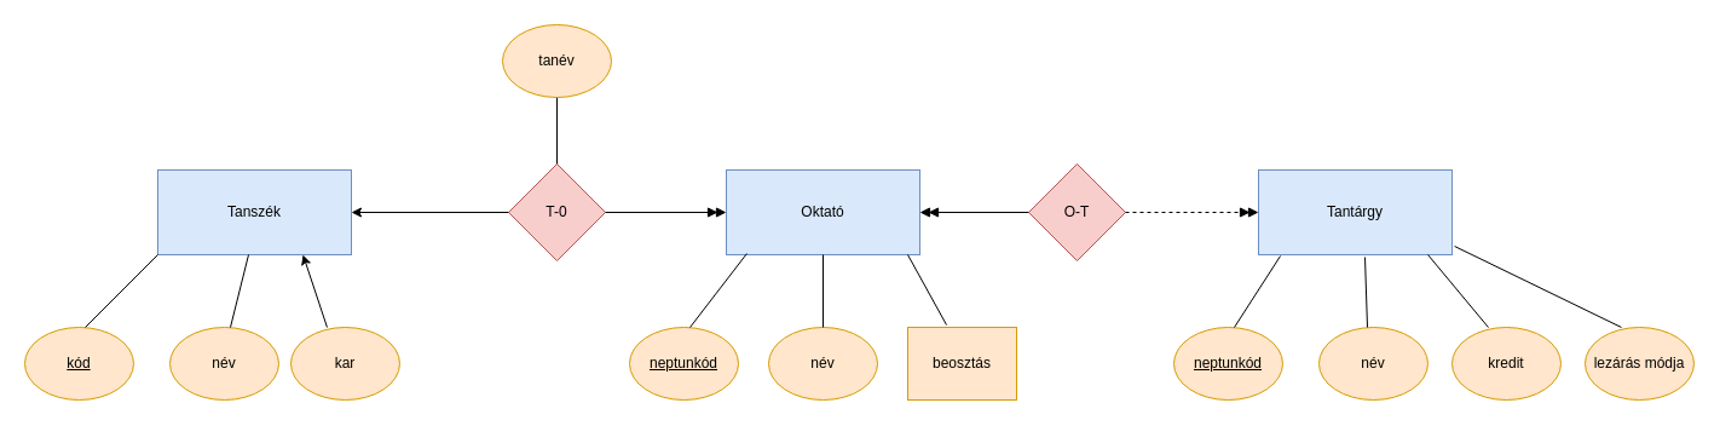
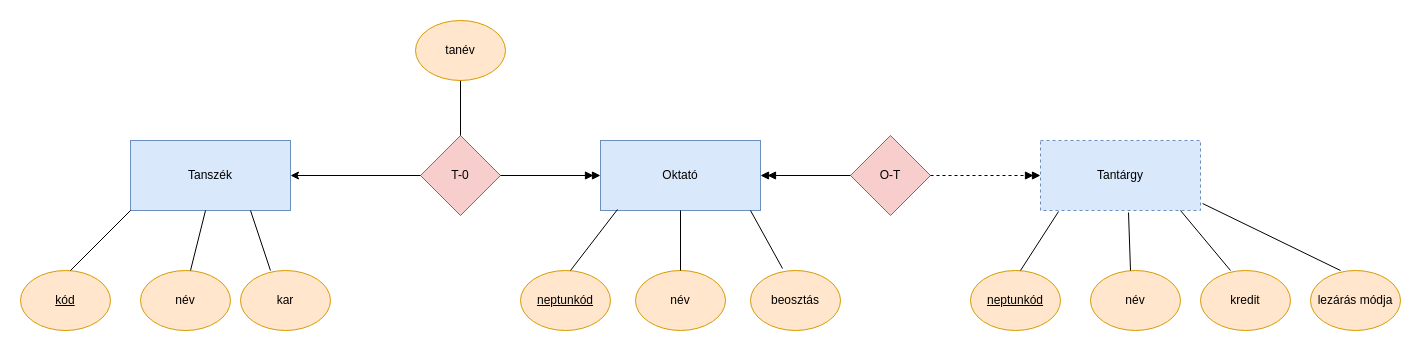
  <mxCell id="0" />
  <mxCell id="1" parent="0" />
  <mxCell id="2" value="Tanszék" style="rounded=0;whiteSpace=wrap;html=1;fillColor=#dae8fc;strokeColor=#6c8ebf;" vertex="1" parent="1"><mxGeometry x="130" y="140" width="160" height="70" as="geometry" /></mxCell>
  <mxCell id="3" value="Oktató" style="rounded=0;whiteSpace=wrap;html=1;fillColor=#dae8fc;strokeColor=#6c8ebf;" vertex="1" parent="1"><mxGeometry x="600" y="140" width="160" height="70" as="geometry" /></mxCell>
  <mxCell id="4" value="T-0" style="rhombus;whiteSpace=wrap;html=1;fillColor=#f8cecc;strokeColor=#b85450;" vertex="1" parent="1"><mxGeometry x="420" y="135" width="80" height="80" as="geometry" /></mxCell>
  <mxCell id="5" value="&lt;u&gt;kód&lt;/u&gt;" style="ellipse;whiteSpace=wrap;html=1;fillColor=#ffe6cc;strokeColor=#d79b00;" vertex="1" parent="1"><mxGeometry x="20" y="270" width="90" height="60" as="geometry" /></mxCell>
  <mxCell id="6" value="név" style="ellipse;whiteSpace=wrap;html=1;fillColor=#ffe6cc;strokeColor=#d79b00;" vertex="1" parent="1"><mxGeometry x="140" y="270" width="90" height="60" as="geometry" /></mxCell>
  <mxCell id="7" value="kar" style="ellipse;whiteSpace=wrap;html=1;fillColor=#ffe6cc;strokeColor=#d79b00;" vertex="1" parent="1"><mxGeometry x="240" y="270" width="90" height="60" as="geometry" /></mxCell>
  <mxCell id="8" value="&lt;u&gt;neptunkód&lt;/u&gt;" style="ellipse;whiteSpace=wrap;html=1;fillColor=#ffe6cc;strokeColor=#d79b00;" vertex="1" parent="1"><mxGeometry x="520" y="270" width="90" height="60" as="geometry" /></mxCell>
  <mxCell id="9" value="név" style="ellipse;whiteSpace=wrap;html=1;fillColor=#ffe6cc;strokeColor=#d79b00;" vertex="1" parent="1"><mxGeometry x="635" y="270" width="90" height="60" as="geometry" /></mxCell>
- <mxCell id="10" value="beosztás" style="whiteSpace=wrap;html=1;fillColor=#ffe6cc;strokeColor=#d79b00;rounded=0;" vertex="1" parent="1"><mxGeometry x="750" y="270" width="90" height="60" as="geometry" /></mxCell>
+ <mxCell id="10" value="beosztás" style="ellipse;whiteSpace=wrap;html=1;fillColor=#ffe6cc;strokeColor=#d79b00;" vertex="1" parent="1"><mxGeometry x="750" y="270" width="90" height="60" as="geometry" /></mxCell>
  <mxCell id="11" value="" style="endArrow=none;html=1;rounded=0;entryX=0;entryY=1;entryDx=0;entryDy=0;" edge="1" parent="1" target="2"><mxGeometry width="50" height="50" relative="1" as="geometry"><mxPoint x="70" y="270" as="sourcePoint" /><mxPoint x="120" y="220" as="targetPoint" /></mxGeometry></mxCell>
- <mxCell id="12" value="" style="endArrow=classic;html=1;rounded=0;entryX=0.75;entryY=1;entryDx=0;entryDy=0;exitX=0.333;exitY=0;exitDx=0;exitDy=0;exitPerimeter=0;" edge="1" parent="1" source="7" target="2"><mxGeometry width="50" height="50" relative="1" as="geometry"><mxPoint x="260" y="270" as="sourcePoint" /><mxPoint x="310" y="220" as="targetPoint" /></mxGeometry></mxCell>
+ <mxCell id="12" value="" style="endArrow=none;html=1;rounded=0;entryX=0.75;entryY=1;entryDx=0;entryDy=0;exitX=0.333;exitY=0;exitDx=0;exitDy=0;exitPerimeter=0;" edge="1" parent="1" source="7" target="2"><mxGeometry width="50" height="50" relative="1" as="geometry"><mxPoint x="260" y="270" as="sourcePoint" /><mxPoint x="310" y="220" as="targetPoint" /></mxGeometry></mxCell>
  <mxCell id="13" value="" style="endArrow=classic;html=1;rounded=0;exitX=0;exitY=0.5;exitDx=0;exitDy=0;entryX=1;entryY=0.5;entryDx=0;entryDy=0;endFill=1;" edge="1" parent="1" source="4" target="2"><mxGeometry width="50" height="50" relative="1" as="geometry"><mxPoint x="370" y="185" as="sourcePoint" /><mxPoint x="420" y="135" as="targetPoint" /></mxGeometry></mxCell>
  <mxCell id="14" value="" style="endArrow=doubleBlock;html=1;rounded=0;entryX=0;entryY=0.5;entryDx=0;entryDy=0;exitX=1;exitY=0.5;exitDx=0;exitDy=0;endFill=1;" edge="1" parent="1" source="4" target="3"><mxGeometry width="50" height="50" relative="1" as="geometry"><mxPoint x="490" y="185" as="sourcePoint" /><mxPoint x="540" y="135" as="targetPoint" /></mxGeometry></mxCell>
  <mxCell id="15" value="O-T" style="rhombus;whiteSpace=wrap;html=1;fillColor=#f8cecc;strokeColor=#b85450;" vertex="1" parent="1"><mxGeometry x="850" y="135" width="80" height="80" as="geometry" /></mxCell>
- <mxCell id="16" value="Tantárgy" style="rounded=0;whiteSpace=wrap;html=1;fillColor=#dae8fc;strokeColor=#6c8ebf;" vertex="1" parent="1"><mxGeometry x="1040" y="140" width="160" height="70" as="geometry" /></mxCell>
+ <mxCell id="16" value="Tantárgy" style="rounded=0;whiteSpace=wrap;html=1;fillColor=#dae8fc;strokeColor=#6c8ebf;dashed=1;" vertex="1" parent="1"><mxGeometry x="1040" y="140" width="160" height="70" as="geometry" /></mxCell>
  <mxCell id="17" value="" style="endArrow=none;html=1;rounded=0;" edge="1" parent="1"><mxGeometry width="50" height="50" relative="1" as="geometry"><mxPoint x="190" y="270" as="sourcePoint" /><mxPoint x="205" y="210" as="targetPoint" /></mxGeometry></mxCell>
  <mxCell id="18" value="" style="endArrow=none;html=1;rounded=0;" edge="1" parent="1"><mxGeometry width="50" height="50" relative="1" as="geometry"><mxPoint x="460" y="135" as="sourcePoint" /><mxPoint x="460" y="60" as="targetPoint" /></mxGeometry></mxCell>
  <mxCell id="19" value="" style="endArrow=doubleBlock;html=1;rounded=0;entryX=0;entryY=0.5;entryDx=0;entryDy=0;exitX=1;exitY=0.5;exitDx=0;exitDy=0;endFill=1;dashed=1;" edge="1" parent="1" source="15" target="16"><mxGeometry width="50" height="50" relative="1" as="geometry"><mxPoint x="930" y="180" as="sourcePoint" /><mxPoint x="980" y="130" as="targetPoint" /></mxGeometry></mxCell>
  <mxCell id="20" value="" style="endArrow=doubleBlock;html=1;rounded=0;exitX=0;exitY=0.5;exitDx=0;exitDy=0;entryX=1;entryY=0.5;entryDx=0;entryDy=0;endFill=1;" edge="1" parent="1" source="15" target="3"><mxGeometry width="50" height="50" relative="1" as="geometry"><mxPoint x="725" y="217" as="sourcePoint" /><mxPoint x="775" y="167" as="targetPoint" /></mxGeometry></mxCell>
  <mxCell id="21" value="" style="endArrow=none;html=1;rounded=0;entryX=0.106;entryY=0.986;entryDx=0;entryDy=0;entryPerimeter=0;" edge="1" parent="1" target="3"><mxGeometry width="50" height="50" relative="1" as="geometry"><mxPoint x="570" y="270" as="sourcePoint" /><mxPoint x="620" y="220" as="targetPoint" /></mxGeometry></mxCell>
  <mxCell id="22" value="" style="endArrow=none;html=1;rounded=0;entryX=0.5;entryY=1;entryDx=0;entryDy=0;exitX=0.5;exitY=0;exitDx=0;exitDy=0;" edge="1" parent="1" source="9" target="3"><mxGeometry width="50" height="50" relative="1" as="geometry"><mxPoint x="675" y="270" as="sourcePoint" /><mxPoint x="725" y="220" as="targetPoint" /></mxGeometry></mxCell>
  <mxCell id="23" value="" style="endArrow=none;html=1;rounded=0;exitX=0.356;exitY=-0.033;exitDx=0;exitDy=0;exitPerimeter=0;" edge="1" parent="1" source="10"><mxGeometry width="50" height="50" relative="1" as="geometry"><mxPoint x="700" y="260" as="sourcePoint" /><mxPoint x="750" y="210" as="targetPoint" /></mxGeometry></mxCell>
  <mxCell id="24" value="&lt;u&gt;neptunkód&lt;/u&gt;" style="ellipse;whiteSpace=wrap;html=1;fillColor=#ffe6cc;strokeColor=#d79b00;" vertex="1" parent="1"><mxGeometry x="970" y="270" width="90" height="60" as="geometry" /></mxCell>
  <mxCell id="25" value="név" style="ellipse;whiteSpace=wrap;html=1;fillColor=#ffe6cc;strokeColor=#d79b00;" vertex="1" parent="1"><mxGeometry x="1090" y="270" width="90" height="60" as="geometry" /></mxCell>
  <mxCell id="26" value="lezárás módja" style="ellipse;whiteSpace=wrap;html=1;fillColor=#ffe6cc;strokeColor=#d79b00;" vertex="1" parent="1"><mxGeometry x="1310" y="270" width="90" height="60" as="geometry" /></mxCell>
  <mxCell id="27" value="kredit" style="ellipse;whiteSpace=wrap;html=1;fillColor=#ffe6cc;strokeColor=#d79b00;" vertex="1" parent="1"><mxGeometry x="1200" y="270" width="90" height="60" as="geometry" /></mxCell>
  <mxCell id="28" value="tanév" style="ellipse;whiteSpace=wrap;html=1;fillColor=#ffe6cc;strokeColor=#d79b00;" vertex="1" parent="1"><mxGeometry x="415" y="20" width="90" height="60" as="geometry" /></mxCell>
  <mxCell id="29" value="" style="endArrow=none;html=1;rounded=0;entryX=0.113;entryY=1.014;entryDx=0;entryDy=0;entryPerimeter=0;" edge="1" parent="1" target="16"><mxGeometry width="50" height="50" relative="1" as="geometry"><mxPoint x="1020" y="270" as="sourcePoint" /><mxPoint x="1070" y="220" as="targetPoint" /></mxGeometry></mxCell>
  <mxCell id="30" value="" style="endArrow=none;html=1;rounded=0;entryX=0.55;entryY=1.029;entryDx=0;entryDy=0;entryPerimeter=0;" edge="1" parent="1" target="16"><mxGeometry width="50" height="50" relative="1" as="geometry"><mxPoint x="1130" y="270" as="sourcePoint" /><mxPoint x="1180" y="220" as="targetPoint" /></mxGeometry></mxCell>
  <mxCell id="31" value="" style="endArrow=none;html=1;rounded=0;entryX=0.875;entryY=1;entryDx=0;entryDy=0;entryPerimeter=0;" edge="1" parent="1" target="16"><mxGeometry width="50" height="50" relative="1" as="geometry"><mxPoint x="1230" y="270" as="sourcePoint" /><mxPoint x="1280" y="220" as="targetPoint" /></mxGeometry></mxCell>
  <mxCell id="32" value="" style="endArrow=none;html=1;rounded=0;entryX=1.013;entryY=0.9;entryDx=0;entryDy=0;entryPerimeter=0;" edge="1" parent="1" target="16"><mxGeometry width="50" height="50" relative="1" as="geometry"><mxPoint x="1340" y="270" as="sourcePoint" /><mxPoint x="1390" y="220" as="targetPoint" /></mxGeometry></mxCell>
